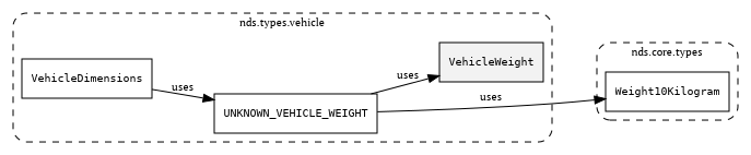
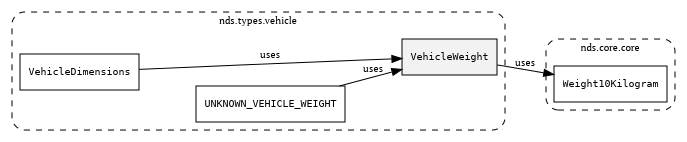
  digraph {
    fontname="PT Serif"
    fontsize=10
    rankdir=LR
    node [fontname="PT Serif" fontsize=10 shape=box]
    edge [fontname="PT Serif" fontsize=10]
    n1 [fillcolor="#0000000D" label=<<font face="monospace"><table align="center" border="0" cellspacing="0" cellpadding="0"><tr><td href="../../../content/packages/nds.core.vehicle.html#Subtype-VehicleWeight" title="Subtype defined in nds.core.vehicle">VehicleWeight</td></tr></table></font>> style=filled]
    n2 [label=<<font face="monospace"><table align="center" border="0" cellspacing="0" cellpadding="0"><tr><td href="../../../content/packages/nds.core.vehicle.html#Structure-VehicleDimensions" title="Structure defined in nds.core.vehicle">VehicleDimensions</td></tr></table></font>>]
    n3 [label=<<font face="monospace"><table align="center" border="0" cellspacing="0" cellpadding="0"><tr><td href="../../../content/packages/nds.core.vehicle.html#Constant-UNKNOWN_VEHICLE_WEIGHT" title="Constant defined in nds.core.vehicle">UNKNOWN_VEHICLE_WEIGHT</td></tr></table></font>>]
    n4 [label=<<font face="monospace"><table align="center" border="0" cellspacing="0" cellpadding="0"><tr><td href="../../../content/packages/nds.core.types.html#Subtype-Weight10Kilogram" title="Subtype defined in nds.core.types">Weight10Kilogram</td></tr></table></font>>]
    subgraph cluster_1 {
      label="nds.types.vehicle"
      style="dashed, rounded"
      n1
      n2
      n3
    }
    subgraph cluster_2 {
-     label="nds.core.types"
+     label="nds.core.core"
      style="dashed, rounded"
      n4
    }
-   n3 -> n4 [label=uses]
-   n2 -> n3 [label=uses]
+   n1 -> n4 [label=uses]
+   n2 -> n1 [label=uses]
    n3 -> n1 [label=uses]
  }
